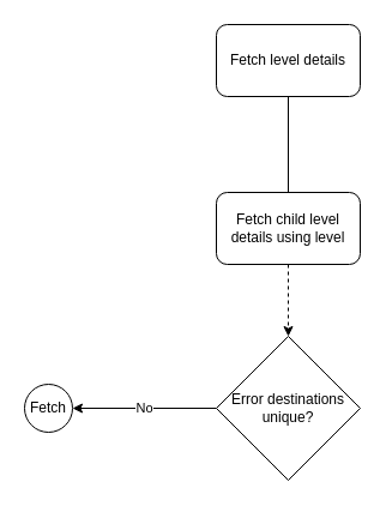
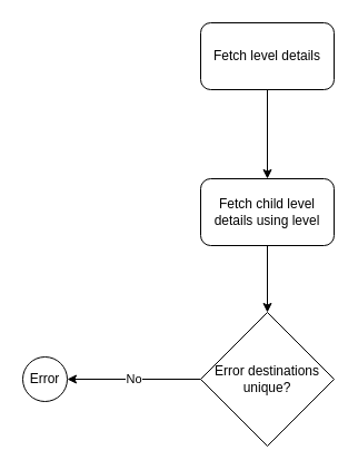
  <mxCell id="0" />
  <mxCell id="1" parent="0" />
- <mxCell id="2" style="edgeStyle=none;html=1;endArrow=none;" parent="1" source="3" target="5" edge="1"><mxGeometry relative="1" as="geometry"><mxPoint x="240" y="160" as="targetPoint" /></mxGeometry></mxCell>
+ <mxCell id="2" style="edgeStyle=none;html=1;" parent="1" source="3" target="5" edge="1"><mxGeometry relative="1" as="geometry"><mxPoint x="240" y="160" as="targetPoint" /></mxGeometry></mxCell>
  <mxCell id="3" value="Fetch level details" style="rounded=1;whiteSpace=wrap;html=1;" parent="1" vertex="1"><mxGeometry x="180" y="20" width="120" height="60" as="geometry" /></mxCell>
- <mxCell id="4" style="edgeStyle=none;html=1;dashed=1;" parent="1" source="5" target="7" edge="1"><mxGeometry relative="1" as="geometry" /></mxCell>
+ <mxCell id="4" style="edgeStyle=none;html=1;" parent="1" source="5" target="7" edge="1"><mxGeometry relative="1" as="geometry" /></mxCell>
  <mxCell id="5" value="Fetch child level details using level" style="rounded=1;whiteSpace=wrap;html=1;" parent="1" vertex="1"><mxGeometry x="180" y="160" width="120" height="60" as="geometry" /></mxCell>
  <mxCell id="6" value="No" style="edgeStyle=none;html=1;" parent="1" source="7" target="8" edge="1"><mxGeometry relative="1" as="geometry" /></mxCell>
  <mxCell id="7" value="Error destinations unique?" style="rhombus;whiteSpace=wrap;html=1;" parent="1" vertex="1"><mxGeometry x="180" y="280" width="120" height="120" as="geometry" /></mxCell>
- <mxCell id="8" value="Fetch" style="ellipse;whiteSpace=wrap;html=1;aspect=fixed;" parent="1" vertex="1"><mxGeometry x="20" y="320" width="40" height="40" as="geometry" /></mxCell>
+ <mxCell id="8" value="Error" style="ellipse;whiteSpace=wrap;html=1;aspect=fixed;" parent="1" vertex="1"><mxGeometry x="20" y="320" width="40" height="40" as="geometry" /></mxCell>
